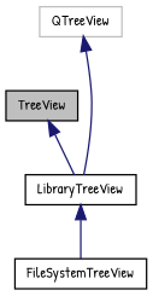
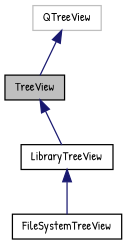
  digraph {
    fontname="Patrick Hand"
    node [color=black fillcolor=white fontname="Patrick Hand" fontsize=10 shape=record style=filled]
    edge [color=midnightblue dir=back fontname="Patrick Hand" fontsize=10 labelfontname=Helvetica labelfontsize=10 style=solid]
    n1 [fillcolor=grey75 fontcolor=black height=0.2 label=TreeView width=0.4]
    n2 [height=0.2 label=LibraryTreeView width=0.4]
    n3 [height=0.2 label=FileSystemTreeView width=0.4]
    n4 [color=grey75 height=0.2 label=QTreeView width=0.4]
    n1 -> n2
    n2 -> n3
-   n4 -> n2
+   n4 -> n1
  }
